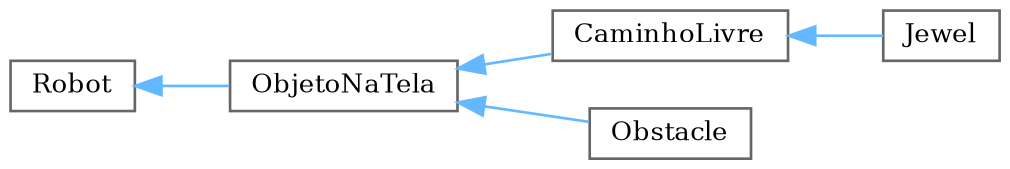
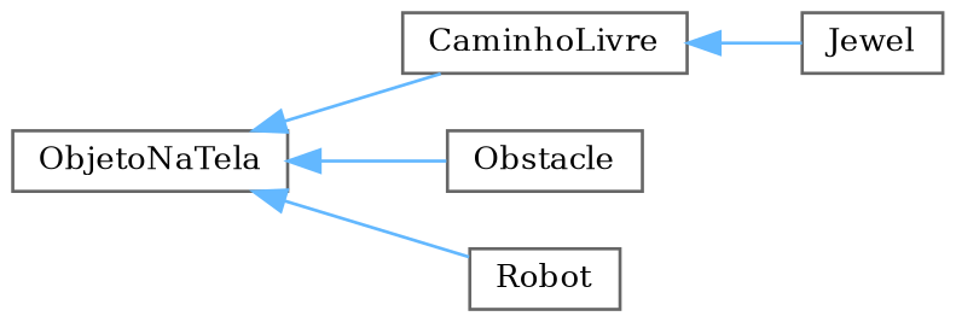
  digraph {
    fontname="DejaVu Serif"
    rankdir=LR
    node [color=grey40 fillcolor=white fontname="DejaVu Serif" fontsize=10 shape=box style=filled]
    edge [color=steelblue1 dir=back fontname="DejaVu Serif" fontsize=10 labelfontname=Helvetica labelfontsize=10 style=solid]
    n1 [height=0.2 label=ObjetoNaTela width=0.4]
    n2 [height=0.2 label=CaminhoLivre width=0.4]
    n3 [height=0.2 label=Obstacle width=0.4]
    n4 [height=0.2 label=Robot width=0.4]
    n5 [height=0.2 label=Jewel width=0.4]
    n1 -> n2
    n1 -> n3
-   n4 -> n1
+   n1 -> n4
    n2 -> n5
  }
